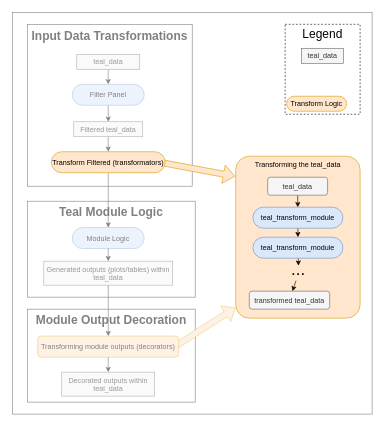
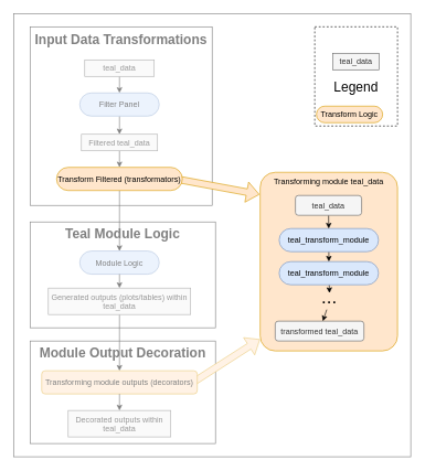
  <mxCell id="0" />
  <mxCell id="1" parent="0" />
  <mxCell id="2" value="&lt;span style=&quot;font-weight: 700; font-size: 20px;&quot;&gt;Input Data Transformations&lt;/span&gt;" style="rounded=0;whiteSpace=wrap;html=1;verticalAlign=top;fontSize=20;" parent="1" vertex="1"><mxGeometry x="45" y="40" width="275" height="270" as="geometry" /></mxCell>
  <mxCell id="3" value="&lt;span style=&quot;font-weight: 700; font-size: 20px;&quot;&gt;Module Output Decoration&lt;/span&gt;" style="rounded=0;whiteSpace=wrap;html=1;verticalAlign=top;fontSize=20;" parent="1" vertex="1"><mxGeometry x="45" y="515" width="280" height="155" as="geometry" /></mxCell>
  <mxCell id="4" value="" style="shape=flexArrow;endArrow=classic;html=1;strokeColor=#d79b00;fontSize=20;fillColor=#ffe6cc;entryX=-0.001;entryY=0.899;entryDx=0;entryDy=0;entryPerimeter=0;" parent="1" edge="1"><mxGeometry width="50" height="50" relative="1" as="geometry"><mxPoint x="287.5" y="579.83" as="sourcePoint" /><mxPoint x="392.273" y="512.466" as="targetPoint" /></mxGeometry></mxCell>
  <mxCell id="5" value="&lt;span style=&quot;font-weight: 700; font-size: 20px;&quot;&gt;Teal Module Logic&lt;/span&gt;" style="rounded=0;whiteSpace=wrap;html=1;verticalAlign=top;fontSize=20;" parent="1" vertex="1"><mxGeometry x="45" y="335" width="280" height="160" as="geometry" /></mxCell>
  <mxCell id="6" value="" style="endArrow=classic;html=1;" parent="1" source="11" target="12" edge="1"><mxGeometry width="50" height="50" relative="1" as="geometry" /></mxCell>
  <mxCell id="7" value="" style="endArrow=classic;html=1;" parent="1" source="12" target="13" edge="1"><mxGeometry width="50" height="50" relative="1" as="geometry" /></mxCell>
  <mxCell id="8" value="" style="endArrow=classic;html=1;" parent="1" source="13" edge="1"><mxGeometry width="50" height="50" relative="1" as="geometry"><mxPoint x="180" y="252.5" as="targetPoint" /></mxGeometry></mxCell>
  <mxCell id="9" value="" style="endArrow=classic;html=1;" parent="1" target="14" edge="1"><mxGeometry width="50" height="50" relative="1" as="geometry"><mxPoint x="180" y="287.5" as="sourcePoint" /></mxGeometry></mxCell>
  <mxCell id="10" value="" style="endArrow=classic;html=1;" parent="1" source="15" target="17" edge="1"><mxGeometry width="50" height="50" relative="1" as="geometry" /></mxCell>
  <mxCell id="11" value="teal_data" style="rounded=1;fillColor=#f5f5f5;strokeColor=#666666;container=0;fontColor=#333333;arcSize=0;" parent="1" vertex="1"><mxGeometry x="127.5" y="90" width="105" height="25" as="geometry" /></mxCell>
  <mxCell id="12" value="Filter Panel" style="rounded=1;fillColor=#dae8fc;strokeColor=#6c8ebf;container=0;glass=0;arcSize=50;" parent="1" vertex="1"><mxGeometry x="120" y="140" width="120" height="35" as="geometry" /></mxCell>
  <mxCell id="13" value="Filtered teal_data" style="rounded=1;fillColor=#f5f5f5;strokeColor=#666666;container=0;fontColor=#333333;arcSize=0;" parent="1" vertex="1"><mxGeometry x="122.5" y="202.5" width="115" height="25" as="geometry" /></mxCell>
  <mxCell id="14" value="Module Logic" style="rounded=1;fillColor=#dae8fc;strokeColor=#6c8ebf;arcSize=50;" parent="1" vertex="1"><mxGeometry x="120" y="379" width="120" height="35" as="geometry" /></mxCell>
  <mxCell id="15" value="Generated outputs (plots/tables) within&#10;teal_data" style="rounded=1;fillColor=#f5f5f5;strokeColor=#666666;fontColor=#333333;arcSize=0;" parent="1" vertex="1"><mxGeometry x="72.5" y="435" width="215" height="40" as="geometry" /></mxCell>
  <mxCell id="16" value="" style="endArrow=classic;html=1;" parent="1" source="14" target="15" edge="1"><mxGeometry width="50" height="50" relative="1" as="geometry" /></mxCell>
  <mxCell id="17" value="Transforming module outputs (decorators)" style="rounded=1;fillColor=#ffe6cc;strokeColor=#d79b00;" parent="1" vertex="1"><mxGeometry x="62.5" y="560" width="235" height="35" as="geometry" /></mxCell>
  <mxCell id="18" value="Decorated outputs within&#10;teal_data" style="rounded=1;fillColor=#f5f5f5;strokeColor=#666666;fontColor=#333333;arcSize=0;" parent="1" vertex="1"><mxGeometry x="102.5" y="620" width="155" height="40" as="geometry" /></mxCell>
  <mxCell id="19" value="" style="endArrow=classic;html=1;" parent="1" source="17" target="18" edge="1"><mxGeometry width="50" height="50" relative="1" as="geometry" /></mxCell>
  <mxCell id="20" value="" style="rounded=0;whiteSpace=wrap;html=1;fillColor=#FFFFFF;opacity=50;" parent="1" vertex="1"><mxGeometry x="20" y="20" width="600" height="670" as="geometry" /></mxCell>
  <mxCell id="21" value="" style="shape=flexArrow;endArrow=classic;html=1;strokeColor=#d79b00;fontSize=20;fillColor=#ffe6cc;entryX=-0.005;entryY=0.124;entryDx=0;entryDy=0;entryPerimeter=0;" parent="1" target="23" edge="1"><mxGeometry width="50" height="50" relative="1" as="geometry"><mxPoint x="265" y="270" as="sourcePoint" /><mxPoint x="422.19" y="199.996" as="targetPoint" /></mxGeometry></mxCell>
  <mxCell id="22" value="Transform Filtered (transformators)" style="rounded=1;fillColor=#ffe6cc;strokeColor=#d79b00;arcSize=50;" parent="1" vertex="1"><mxGeometry x="85" y="252.5" width="190" height="35" as="geometry" /></mxCell>
- <mxCell id="23" value="Transforming the teal_data" style="rounded=1;fillColor=#ffe6cc;strokeColor=#d79b00;arcSize=11;verticalAlign=top;" parent="1" vertex="1"><mxGeometry x="392.5" y="260" width="207.5" height="270" as="geometry" /></mxCell>
+ <mxCell id="23" value="Transforming module teal_data" style="rounded=1;fillColor=#ffe6cc;strokeColor=#d79b00;arcSize=11;verticalAlign=top;" parent="1" vertex="1"><mxGeometry x="392.5" y="260" width="207.5" height="270" as="geometry" /></mxCell>
  <mxCell id="24" style="edgeStyle=none;html=1;strokeColor=#000000;fontSize=28;" parent="1" source="25" target="29" edge="1"><mxGeometry relative="1" as="geometry" /></mxCell>
  <mxCell id="25" value="teal_transform_module" style="rounded=1;fillColor=#dae8fc;strokeColor=#6c8ebf;container=0;glass=0;arcSize=50;" parent="1" vertex="1"><mxGeometry x="421.25" y="345" width="150" height="35" as="geometry" /></mxCell>
  <mxCell id="26" style="edgeStyle=none;html=1;strokeColor=#000000;fontSize=28;" parent="1" source="27" target="25" edge="1"><mxGeometry relative="1" as="geometry" /></mxCell>
  <mxCell id="27" value="teal_data" style="rounded=1;fillColor=#f5f5f5;strokeColor=#666666;container=0;fontColor=#333333;" parent="1" vertex="1"><mxGeometry x="445.75" y="295" width="100" height="30" as="geometry" /></mxCell>
  <mxCell id="28" style="edgeStyle=none;html=1;entryX=0.5;entryY=0;entryDx=0;entryDy=0;strokeColor=#000000;fontSize=28;" parent="1" source="29" target="32" edge="1"><mxGeometry relative="1" as="geometry" /></mxCell>
  <mxCell id="29" value="teal_transform_module" style="rounded=1;fillColor=#dae8fc;strokeColor=#6c8ebf;container=0;glass=0;arcSize=50;" parent="1" vertex="1"><mxGeometry x="421.25" y="395" width="150" height="35" as="geometry" /></mxCell>
  <mxCell id="30" value="transformed teal_data" style="rounded=1;fillColor=#f5f5f5;strokeColor=#666666;container=0;fontColor=#333333;" parent="1" vertex="1"><mxGeometry x="415.25" y="485" width="134" height="30" as="geometry" /></mxCell>
  <mxCell id="31" style="edgeStyle=none;html=1;strokeColor=#000000;fontSize=28;" parent="1" source="32" target="30" edge="1"><mxGeometry relative="1" as="geometry" /></mxCell>
  <mxCell id="32" value="..." style="text;html=1;strokeColor=none;fillColor=none;align=center;verticalAlign=bottom;whiteSpace=wrap;rounded=0;fontSize=28;" parent="1" vertex="1"><mxGeometry x="467.25" y="442.5" width="60" height="25" as="geometry" /></mxCell>
  <mxCell id="33" value="" style="rounded=0;whiteSpace=wrap;html=1;fontSize=28;dashed=1;" parent="1" vertex="1"><mxGeometry x="475" y="40" width="125" height="150" as="geometry" /></mxCell>
  <mxCell id="34" value="teal_data" style="rounded=1;fillColor=#f5f5f5;strokeColor=#666666;container=0;fontColor=#333333;arcSize=0;" parent="1" vertex="1"><mxGeometry x="502.5" y="80" width="70" height="25" as="geometry" /></mxCell>
  <mxCell id="35" value="Transform Logic" style="rounded=1;fillColor=#ffe6cc;strokeColor=#d79b00;arcSize=50;" parent="1" vertex="1"><mxGeometry x="477.5" y="160" width="100" height="25" as="geometry" /></mxCell>
- <mxCell id="36" value="Legend" style="text;html=1;strokeColor=none;fillColor=none;align=center;verticalAlign=middle;whiteSpace=wrap;rounded=0;fontSize=20;" parent="1" vertex="1"><mxGeometry x="485" y="40" width="105" height="30" as="geometry" /></mxCell>
+ <mxCell id="36" value="Legend" style="text;html=1;strokeColor=none;fillColor=none;align=center;verticalAlign=middle;whiteSpace=wrap;rounded=0;fontSize=20;" parent="1" vertex="1"><mxGeometry x="485" y="115" width="105" height="30" as="geometry" /></mxCell>
